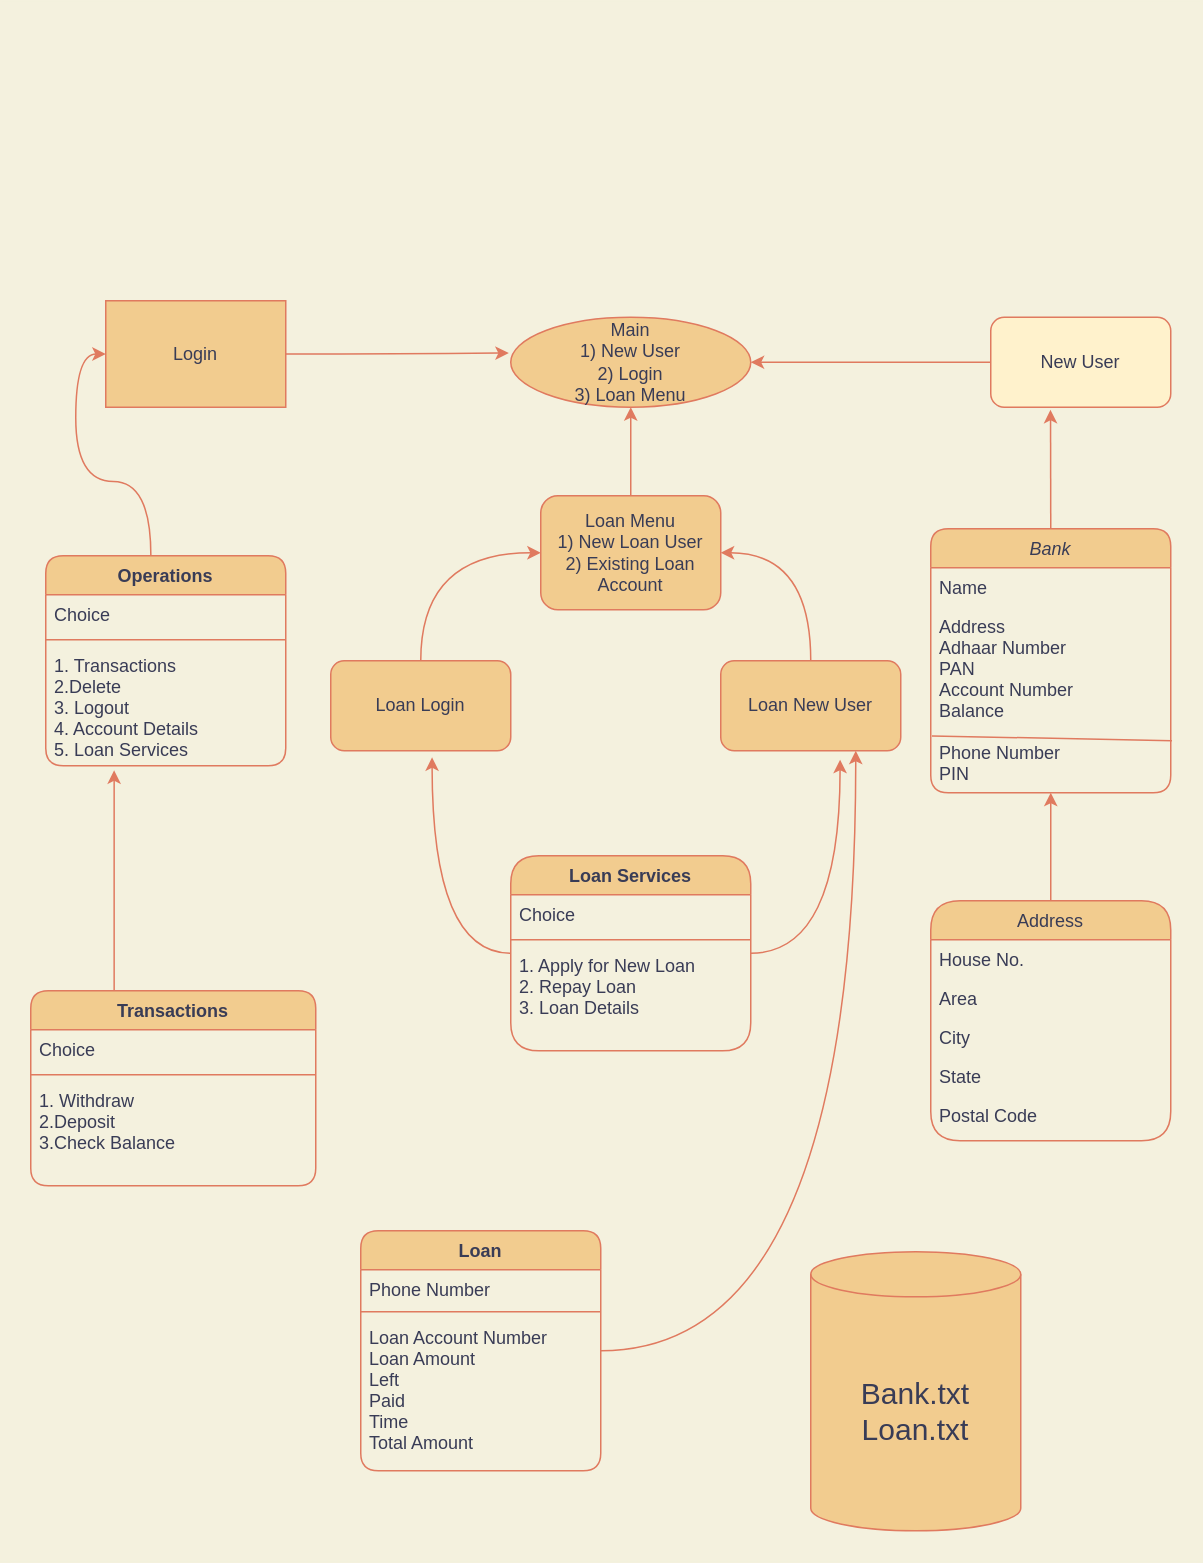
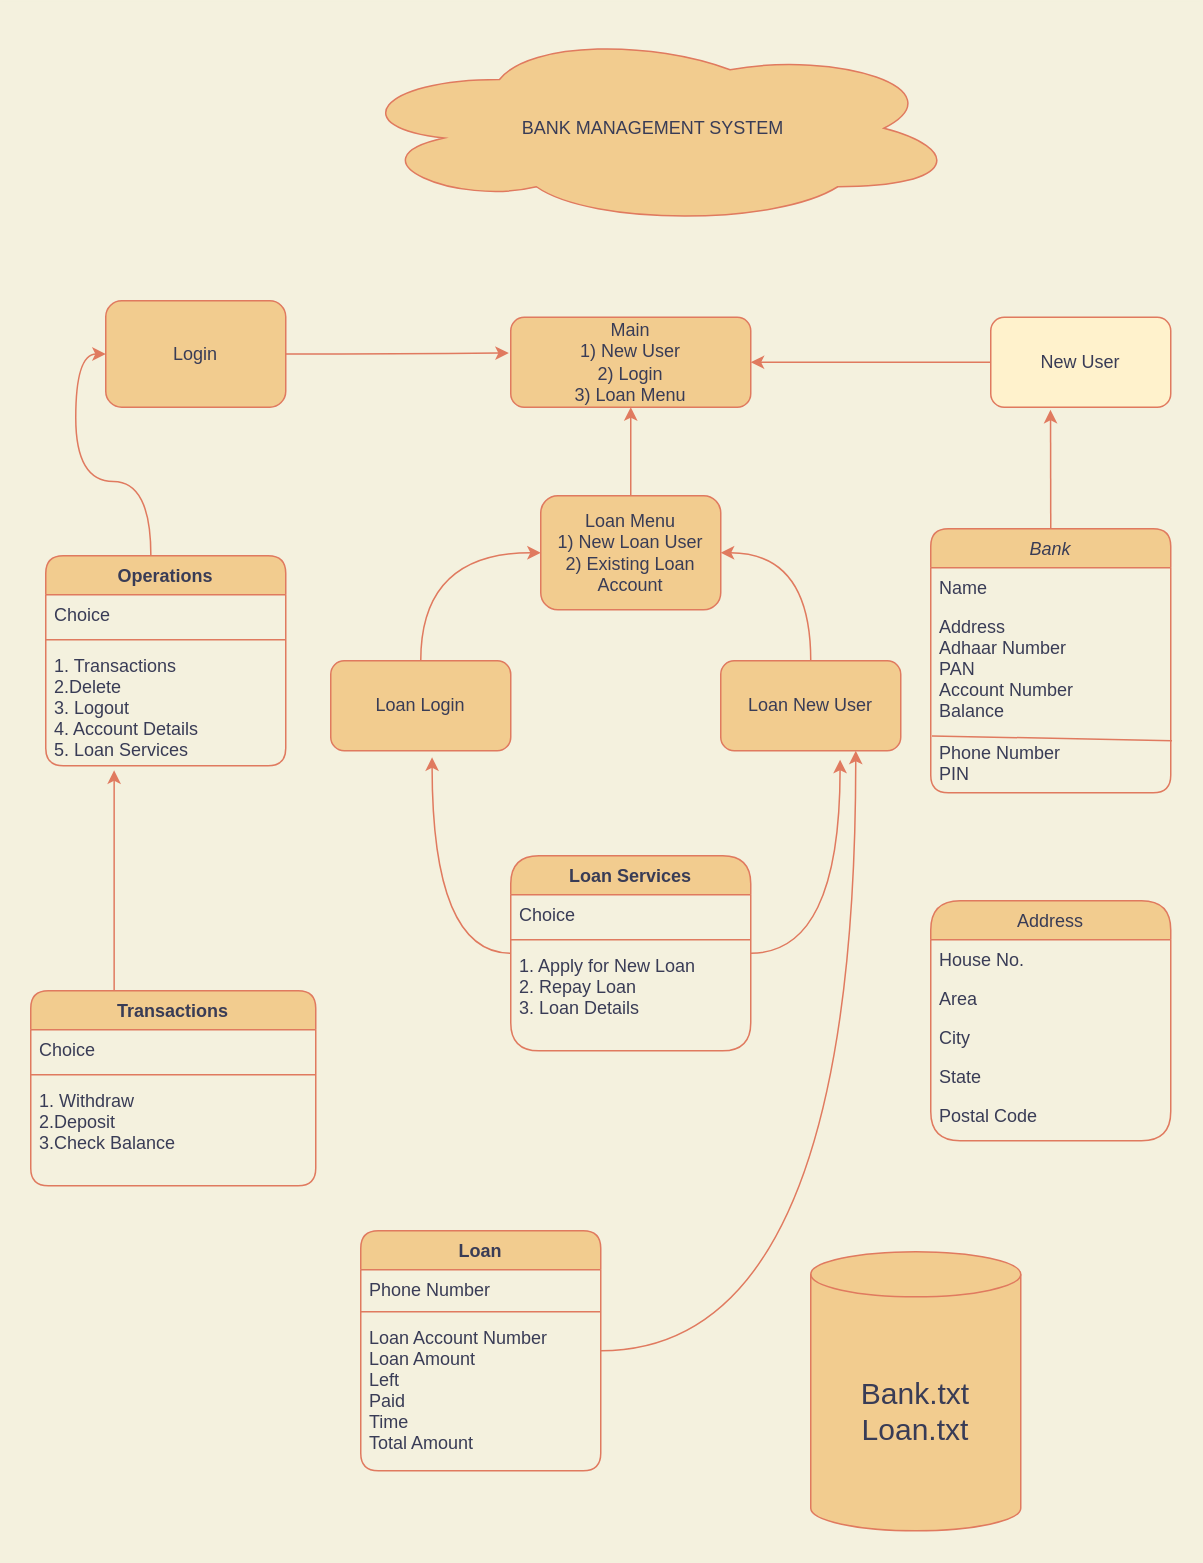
  <mxCell id="0" />
  <mxCell id="1" parent="0" />
  <mxCell id="2" style="edgeStyle=orthogonalEdgeStyle;rounded=0;orthogonalLoop=1;jettySize=auto;html=1;entryX=0.332;entryY=1.029;entryDx=0;entryDy=0;entryPerimeter=0;strokeColor=#E07A5F;fontColor=#393C56;fillColor=#F2CC8F;curved=1;" edge="1" parent="1" source="3" target="17"><mxGeometry relative="1" as="geometry" /></mxCell>
  <mxCell id="3" value="Bank" style="swimlane;fontStyle=2;align=center;verticalAlign=top;childLayout=stackLayout;horizontal=1;startSize=26;horizontalStack=0;resizeParent=1;resizeLast=0;collapsible=1;marginBottom=0;rounded=1;shadow=0;strokeWidth=1;fillColor=#F2CC8F;strokeColor=#E07A5F;fontColor=#393C56;" parent="1" vertex="1"><mxGeometry x="620" y="352" width="160" height="176" as="geometry"><mxRectangle x="230" y="140" width="160" height="26" as="alternateBounds" /></mxGeometry></mxCell>
  <mxCell id="4" value="Name" style="text;align=left;verticalAlign=top;spacingLeft=4;spacingRight=4;overflow=hidden;rotatable=0;points=[[0,0.5],[1,0.5]];portConstraint=eastwest;rounded=1;fontColor=#393C56;" parent="3" vertex="1"><mxGeometry y="26" width="160" height="26" as="geometry" /></mxCell>
  <mxCell id="5" value="" style="endArrow=none;html=1;rounded=1;entryX=1.005;entryY=0.133;entryDx=0;entryDy=0;entryPerimeter=0;exitX=0.005;exitY=0.053;exitDx=0;exitDy=0;exitPerimeter=0;labelBackgroundColor=#F4F1DE;strokeColor=#E07A5F;fontColor=#393C56;curved=1;" parent="3" source="7" target="7" edge="1"><mxGeometry width="50" height="50" relative="1" as="geometry"><mxPoint x="50" y="118" as="sourcePoint" /><mxPoint x="100" y="68" as="targetPoint" /><Array as="points" /></mxGeometry></mxCell>
  <mxCell id="6" value="Address&#10;Adhaar Number&#10;PAN&#10;Account Number&#10;Balance" style="text;align=left;verticalAlign=top;spacingLeft=4;spacingRight=4;overflow=hidden;rotatable=0;points=[[0,0.5],[1,0.5]];portConstraint=eastwest;rounded=1;shadow=0;html=0;fontColor=#393C56;" parent="3" vertex="1"><mxGeometry y="52" width="160" height="84" as="geometry" /></mxCell>
  <mxCell id="7" value="Phone Number&#10;PIN" style="text;align=left;verticalAlign=top;spacingLeft=4;spacingRight=4;overflow=hidden;rotatable=0;points=[[0,0.5],[1,0.5]];portConstraint=eastwest;rounded=1;shadow=0;html=0;fontColor=#393C56;" parent="3" vertex="1"><mxGeometry y="136" width="160" height="40" as="geometry" /></mxCell>
- <mxCell id="8" style="edgeStyle=orthogonalEdgeStyle;rounded=1;orthogonalLoop=1;jettySize=auto;html=1;entryX=0.5;entryY=1;entryDx=0;entryDy=0;labelBackgroundColor=#F4F1DE;strokeColor=#E07A5F;fontColor=#393C56;curved=1;" parent="1" source="9" target="3" edge="1"><mxGeometry relative="1" as="geometry" /></mxCell>
  <mxCell id="9" value="Address" style="swimlane;fontStyle=0;align=center;verticalAlign=top;childLayout=stackLayout;horizontal=1;startSize=26;horizontalStack=0;resizeParent=1;resizeLast=0;collapsible=1;marginBottom=0;rounded=1;shadow=0;strokeWidth=1;arcSize=25;fillColor=#F2CC8F;strokeColor=#E07A5F;fontColor=#393C56;" parent="1" vertex="1"><mxGeometry x="620" y="600" width="160" height="160" as="geometry"><mxRectangle x="550" y="140" width="160" height="26" as="alternateBounds" /></mxGeometry></mxCell>
  <mxCell id="10" value="House No." style="text;align=left;verticalAlign=top;spacingLeft=4;spacingRight=4;overflow=hidden;rotatable=0;points=[[0,0.5],[1,0.5]];portConstraint=eastwest;rounded=1;fontColor=#393C56;" parent="9" vertex="1"><mxGeometry y="26" width="160" height="26" as="geometry" /></mxCell>
  <mxCell id="11" value="Area" style="text;align=left;verticalAlign=top;spacingLeft=4;spacingRight=4;overflow=hidden;rotatable=0;points=[[0,0.5],[1,0.5]];portConstraint=eastwest;rounded=1;shadow=0;html=0;fontColor=#393C56;" parent="9" vertex="1"><mxGeometry y="52" width="160" height="26" as="geometry" /></mxCell>
  <mxCell id="12" value="City" style="text;align=left;verticalAlign=top;spacingLeft=4;spacingRight=4;overflow=hidden;rotatable=0;points=[[0,0.5],[1,0.5]];portConstraint=eastwest;rounded=1;shadow=0;html=0;fontColor=#393C56;" parent="9" vertex="1"><mxGeometry y="78" width="160" height="26" as="geometry" /></mxCell>
  <mxCell id="13" value="State" style="text;align=left;verticalAlign=top;spacingLeft=4;spacingRight=4;overflow=hidden;rotatable=0;points=[[0,0.5],[1,0.5]];portConstraint=eastwest;rounded=1;shadow=0;html=0;fontColor=#393C56;" parent="9" vertex="1"><mxGeometry y="104" width="160" height="26" as="geometry" /></mxCell>
  <mxCell id="14" value="Postal Code" style="text;align=left;verticalAlign=top;spacingLeft=4;spacingRight=4;overflow=hidden;rotatable=0;points=[[0,0.5],[1,0.5]];portConstraint=eastwest;rounded=1;shadow=0;html=0;fontColor=#393C56;" parent="9" vertex="1"><mxGeometry y="130" width="160" height="26" as="geometry" /></mxCell>
  <mxCell id="15" style="edgeStyle=orthogonalEdgeStyle;rounded=1;orthogonalLoop=1;jettySize=auto;html=1;entryX=0;entryY=0.5;entryDx=0;entryDy=0;exitX=0.438;exitY=0;exitDx=0;exitDy=0;exitPerimeter=0;labelBackgroundColor=#F4F1DE;strokeColor=#E07A5F;fontColor=#393C56;curved=1;" parent="1" source="21" target="19" edge="1"><mxGeometry relative="1" as="geometry"><mxPoint x="200" y="520" as="sourcePoint" /></mxGeometry></mxCell>
  <mxCell id="16" style="edgeStyle=orthogonalEdgeStyle;rounded=1;orthogonalLoop=1;jettySize=auto;html=1;entryX=1;entryY=0.5;entryDx=0;entryDy=0;labelBackgroundColor=#F4F1DE;strokeColor=#E07A5F;fontColor=#393C56;curved=1;" parent="1" source="17" target="20" edge="1"><mxGeometry relative="1" as="geometry" /></mxCell>
  <mxCell id="17" value="New User" style="rounded=1;whiteSpace=wrap;html=1;fillColor=#fff2cc;strokeColor=#E07A5F;fontColor=#393C56;" parent="1" vertex="1"><mxGeometry x="660" y="211" width="120" height="60" as="geometry" /></mxCell>
  <mxCell id="18" style="edgeStyle=orthogonalEdgeStyle;rounded=1;orthogonalLoop=1;jettySize=auto;html=1;entryX=-0.008;entryY=0.397;entryDx=0;entryDy=0;entryPerimeter=0;labelBackgroundColor=#F4F1DE;strokeColor=#E07A5F;fontColor=#393C56;curved=1;" edge="1" parent="1" source="19" target="20"><mxGeometry relative="1" as="geometry" /></mxCell>
- <mxCell id="19" value="Login" style="whiteSpace=wrap;html=1;fillColor=#F2CC8F;strokeColor=#E07A5F;fontColor=#393C56;rounded=0;" parent="1" vertex="1"><mxGeometry x="70" y="200" width="120" height="71" as="geometry" /></mxCell>
- <mxCell id="20" value="Main&lt;br&gt;1) New User&lt;br&gt;2) Login&lt;br&gt;3) Loan Menu" style="ellipse;whiteSpace=wrap;html=1;fillColor=#F2CC8F;strokeColor=#E07A5F;fontColor=#393C56;" parent="1" vertex="1"><mxGeometry x="340" y="211" width="160" height="60" as="geometry" /></mxCell>
+ <mxCell id="19" value="Login" style="rounded=1;whiteSpace=wrap;html=1;fillColor=#F2CC8F;strokeColor=#E07A5F;fontColor=#393C56;" parent="1" vertex="1"><mxGeometry x="70" y="200" width="120" height="71" as="geometry" /></mxCell>
+ <mxCell id="20" value="Main&lt;br&gt;1) New User&lt;br&gt;2) Login&lt;br&gt;3) Loan Menu" style="rounded=1;whiteSpace=wrap;html=1;fillColor=#F2CC8F;strokeColor=#E07A5F;fontColor=#393C56;" parent="1" vertex="1"><mxGeometry x="340" y="211" width="160" height="60" as="geometry" /></mxCell>
  <mxCell id="21" value="Operations" style="swimlane;fontStyle=1;align=center;verticalAlign=top;childLayout=stackLayout;horizontal=1;startSize=26;horizontalStack=0;resizeParent=1;resizeParentMax=0;resizeLast=0;collapsible=1;marginBottom=0;rounded=1;fillColor=#F2CC8F;strokeColor=#E07A5F;fontColor=#393C56;" parent="1" vertex="1"><mxGeometry x="30" y="370" width="160" height="140" as="geometry" /></mxCell>
  <mxCell id="22" value="Choice" style="text;strokeColor=none;fillColor=none;align=left;verticalAlign=top;spacingLeft=4;spacingRight=4;overflow=hidden;rotatable=0;points=[[0,0.5],[1,0.5]];portConstraint=eastwest;rounded=1;fontColor=#393C56;" parent="21" vertex="1"><mxGeometry y="26" width="160" height="26" as="geometry" /></mxCell>
  <mxCell id="23" value="" style="line;strokeWidth=1;fillColor=none;align=left;verticalAlign=middle;spacingTop=-1;spacingLeft=3;spacingRight=3;rotatable=0;labelPosition=right;points=[];portConstraint=eastwest;strokeColor=#E07A5F;rounded=1;labelBackgroundColor=#F4F1DE;fontColor=#393C56;" parent="21" vertex="1"><mxGeometry y="52" width="160" height="8" as="geometry" /></mxCell>
  <mxCell id="24" value="1. Transactions&#10;2.Delete&#10;3. Logout&#10;4. Account Details&#10;5. Loan Services" style="text;strokeColor=none;fillColor=none;align=left;verticalAlign=top;spacingLeft=4;spacingRight=4;overflow=hidden;rotatable=0;points=[[0,0.5],[1,0.5]];portConstraint=eastwest;rounded=1;fontColor=#393C56;" parent="21" vertex="1"><mxGeometry y="60" width="160" height="80" as="geometry" /></mxCell>
  <mxCell id="25" style="edgeStyle=orthogonalEdgeStyle;rounded=1;orthogonalLoop=1;jettySize=auto;html=1;entryX=0.285;entryY=1.038;entryDx=0;entryDy=0;entryPerimeter=0;labelBackgroundColor=#F4F1DE;strokeColor=#E07A5F;fontColor=#393C56;curved=1;" parent="1" source="26" target="24" edge="1"><mxGeometry relative="1" as="geometry"><mxPoint x="190" y="700" as="targetPoint" /><Array as="points"><mxPoint x="105" y="720" /><mxPoint x="176" y="720" /></Array></mxGeometry></mxCell>
  <mxCell id="26" value="Transactions" style="swimlane;fontStyle=1;align=center;verticalAlign=top;childLayout=stackLayout;horizontal=1;startSize=26;horizontalStack=0;resizeParent=1;resizeParentMax=0;resizeLast=0;collapsible=1;marginBottom=0;rounded=1;fillColor=#F2CC8F;strokeColor=#E07A5F;fontColor=#393C56;" parent="1" vertex="1"><mxGeometry x="20" y="660" width="190" height="130" as="geometry" /></mxCell>
  <mxCell id="27" value="Choice" style="text;strokeColor=none;fillColor=none;align=left;verticalAlign=top;spacingLeft=4;spacingRight=4;overflow=hidden;rotatable=0;points=[[0,0.5],[1,0.5]];portConstraint=eastwest;rounded=1;fontColor=#393C56;" parent="26" vertex="1"><mxGeometry y="26" width="190" height="26" as="geometry" /></mxCell>
  <mxCell id="28" value="" style="line;strokeWidth=1;fillColor=none;align=left;verticalAlign=middle;spacingTop=-1;spacingLeft=3;spacingRight=3;rotatable=0;labelPosition=right;points=[];portConstraint=eastwest;strokeColor=#E07A5F;rounded=1;labelBackgroundColor=#F4F1DE;fontColor=#393C56;" parent="26" vertex="1"><mxGeometry y="52" width="190" height="8" as="geometry" /></mxCell>
  <mxCell id="29" value="1. Withdraw&#10;2.Deposit&#10;3.Check Balance" style="text;strokeColor=none;fillColor=none;align=left;verticalAlign=top;spacingLeft=4;spacingRight=4;overflow=hidden;rotatable=0;points=[[0,0.5],[1,0.5]];portConstraint=eastwest;rounded=1;fontColor=#393C56;" parent="26" vertex="1"><mxGeometry y="60" width="190" height="70" as="geometry" /></mxCell>
  <mxCell id="30" style="edgeStyle=orthogonalEdgeStyle;rounded=0;orthogonalLoop=1;jettySize=auto;html=1;entryX=0.75;entryY=1;entryDx=0;entryDy=0;strokeColor=#E07A5F;fontColor=#393C56;fillColor=#F2CC8F;curved=1;" edge="1" parent="1" source="31" target="47"><mxGeometry relative="1" as="geometry" /></mxCell>
  <mxCell id="31" value="Loan" style="swimlane;fontStyle=1;align=center;verticalAlign=top;childLayout=stackLayout;horizontal=1;startSize=26;horizontalStack=0;resizeParent=1;resizeParentMax=0;resizeLast=0;collapsible=1;marginBottom=0;rounded=1;fillColor=#F2CC8F;strokeColor=#E07A5F;fontColor=#393C56;" parent="1" vertex="1"><mxGeometry x="240" y="820" width="160" height="160" as="geometry" /></mxCell>
  <mxCell id="32" value="Phone Number" style="text;strokeColor=none;fillColor=none;align=left;verticalAlign=top;spacingLeft=4;spacingRight=4;overflow=hidden;rotatable=0;points=[[0,0.5],[1,0.5]];portConstraint=eastwest;rounded=1;fontColor=#393C56;" parent="31" vertex="1"><mxGeometry y="26" width="160" height="24" as="geometry" /></mxCell>
  <mxCell id="33" value="" style="line;strokeWidth=1;fillColor=none;align=left;verticalAlign=middle;spacingTop=-1;spacingLeft=3;spacingRight=3;rotatable=0;labelPosition=right;points=[];portConstraint=eastwest;strokeColor=#E07A5F;rounded=1;labelBackgroundColor=#F4F1DE;fontColor=#393C56;" parent="31" vertex="1"><mxGeometry y="50" width="160" height="8" as="geometry" /></mxCell>
  <mxCell id="34" value="Loan Account Number&#10;Loan Amount&#10;Left&#10;Paid&#10;Time&#10;Total Amount" style="text;strokeColor=none;fillColor=none;align=left;verticalAlign=top;spacingLeft=4;spacingRight=4;overflow=hidden;rotatable=0;points=[[0,0.5],[1,0.5]];portConstraint=eastwest;rounded=1;fontColor=#393C56;" parent="31" vertex="1"><mxGeometry y="58" width="160" height="102" as="geometry" /></mxCell>
  <mxCell id="35" value="&lt;font style=&quot;font-size: 20px;&quot;&gt;Bank.txt&lt;br&gt;Loan.txt&lt;br&gt;&lt;/font&gt;" style="shape=cylinder3;whiteSpace=wrap;html=1;boundedLbl=1;backgroundOutline=1;size=15;rounded=1;fillColor=#F2CC8F;strokeColor=#E07A5F;fontColor=#393C56;" parent="1" vertex="1"><mxGeometry x="540" y="834" width="140" height="186" as="geometry" /></mxCell>
  <mxCell id="36" style="edgeStyle=orthogonalEdgeStyle;rounded=1;orthogonalLoop=1;jettySize=auto;html=1;entryX=0.5;entryY=1;entryDx=0;entryDy=0;labelBackgroundColor=#F4F1DE;strokeColor=#E07A5F;fontColor=#393C56;curved=1;" edge="1" parent="1" source="37" target="20"><mxGeometry relative="1" as="geometry" /></mxCell>
  <mxCell id="37" value="Loan Menu&lt;br&gt;1) New Loan User&lt;br&gt;2) Existing Loan Account" style="rounded=1;whiteSpace=wrap;html=1;fillColor=#F2CC8F;strokeColor=#E07A5F;fontColor=#393C56;" vertex="1" parent="1"><mxGeometry x="360" y="330" width="120" height="76" as="geometry" /></mxCell>
  <mxCell id="38" style="edgeStyle=orthogonalEdgeStyle;rounded=1;orthogonalLoop=1;jettySize=auto;html=1;entryX=0.563;entryY=1.073;entryDx=0;entryDy=0;entryPerimeter=0;exitX=0;exitY=0.5;exitDx=0;exitDy=0;labelBackgroundColor=#F4F1DE;strokeColor=#E07A5F;fontColor=#393C56;curved=1;" edge="1" parent="1" source="40" target="45"><mxGeometry relative="1" as="geometry" /></mxCell>
  <mxCell id="39" style="edgeStyle=orthogonalEdgeStyle;rounded=1;orthogonalLoop=1;jettySize=auto;html=1;entryX=0.663;entryY=1.1;entryDx=0;entryDy=0;entryPerimeter=0;exitX=1;exitY=0.5;exitDx=0;exitDy=0;labelBackgroundColor=#F4F1DE;strokeColor=#E07A5F;fontColor=#393C56;curved=1;" edge="1" parent="1" source="40" target="47"><mxGeometry relative="1" as="geometry" /></mxCell>
  <mxCell id="40" value="Loan Services" style="swimlane;fontStyle=1;align=center;verticalAlign=top;childLayout=stackLayout;horizontal=1;startSize=26;horizontalStack=0;resizeParent=1;resizeParentMax=0;resizeLast=0;collapsible=1;marginBottom=0;rounded=1;arcSize=24;fillColor=#F2CC8F;strokeColor=#E07A5F;fontColor=#393C56;" vertex="1" parent="1"><mxGeometry x="340" y="570" width="160" height="130" as="geometry" /></mxCell>
  <mxCell id="41" value="Choice" style="text;strokeColor=none;fillColor=none;align=left;verticalAlign=top;spacingLeft=4;spacingRight=4;overflow=hidden;rotatable=0;points=[[0,0.5],[1,0.5]];portConstraint=eastwest;rounded=1;fontColor=#393C56;" vertex="1" parent="40"><mxGeometry y="26" width="160" height="26" as="geometry" /></mxCell>
  <mxCell id="42" value="" style="line;strokeWidth=1;fillColor=none;align=left;verticalAlign=middle;spacingTop=-1;spacingLeft=3;spacingRight=3;rotatable=0;labelPosition=right;points=[];portConstraint=eastwest;strokeColor=#E07A5F;rounded=1;labelBackgroundColor=#F4F1DE;fontColor=#393C56;" vertex="1" parent="40"><mxGeometry y="52" width="160" height="8" as="geometry" /></mxCell>
  <mxCell id="43" value="1. Apply for New Loan&#10;2. Repay Loan&#10;3. Loan Details&#10;" style="text;strokeColor=none;fillColor=none;align=left;verticalAlign=top;spacingLeft=4;spacingRight=4;overflow=hidden;rotatable=0;points=[[0,0.5],[1,0.5]];portConstraint=eastwest;rounded=1;fontColor=#393C56;" vertex="1" parent="40"><mxGeometry y="60" width="160" height="70" as="geometry" /></mxCell>
  <mxCell id="44" style="edgeStyle=orthogonalEdgeStyle;rounded=1;orthogonalLoop=1;jettySize=auto;html=1;entryX=0;entryY=0.5;entryDx=0;entryDy=0;exitX=0.5;exitY=0;exitDx=0;exitDy=0;labelBackgroundColor=#F4F1DE;strokeColor=#E07A5F;fontColor=#393C56;curved=1;" edge="1" parent="1" source="45" target="37"><mxGeometry relative="1" as="geometry" /></mxCell>
  <mxCell id="45" value="Loan Login" style="rounded=1;whiteSpace=wrap;html=1;fillColor=#F2CC8F;strokeColor=#E07A5F;fontColor=#393C56;" vertex="1" parent="1"><mxGeometry x="220" y="440" width="120" height="60" as="geometry" /></mxCell>
  <mxCell id="46" style="edgeStyle=orthogonalEdgeStyle;rounded=1;orthogonalLoop=1;jettySize=auto;html=1;entryX=1;entryY=0.5;entryDx=0;entryDy=0;labelBackgroundColor=#F4F1DE;strokeColor=#E07A5F;fontColor=#393C56;curved=1;" edge="1" parent="1" source="47" target="37"><mxGeometry relative="1" as="geometry" /></mxCell>
  <mxCell id="47" value="Loan New User" style="rounded=1;whiteSpace=wrap;html=1;fillColor=#F2CC8F;strokeColor=#E07A5F;fontColor=#393C56;" vertex="1" parent="1"><mxGeometry x="480" y="440" width="120" height="60" as="geometry" /></mxCell>
+ <mxCell id="48" value="BANK MANAGEMENT SYSTEM" style="ellipse;shape=cloud;whiteSpace=wrap;html=1;strokeColor=#E07A5F;fontColor=#393C56;fillColor=#F2CC8F;" vertex="1" parent="1"><mxGeometry x="230" y="20" width="410" height="130" as="geometry" /></mxCell>
